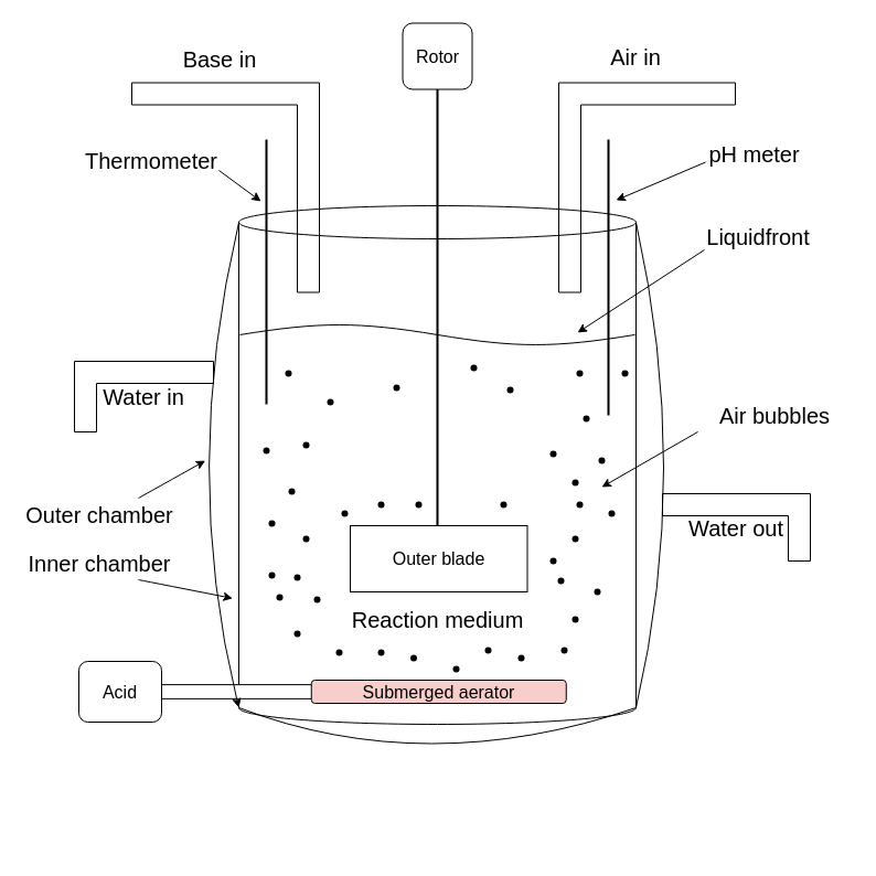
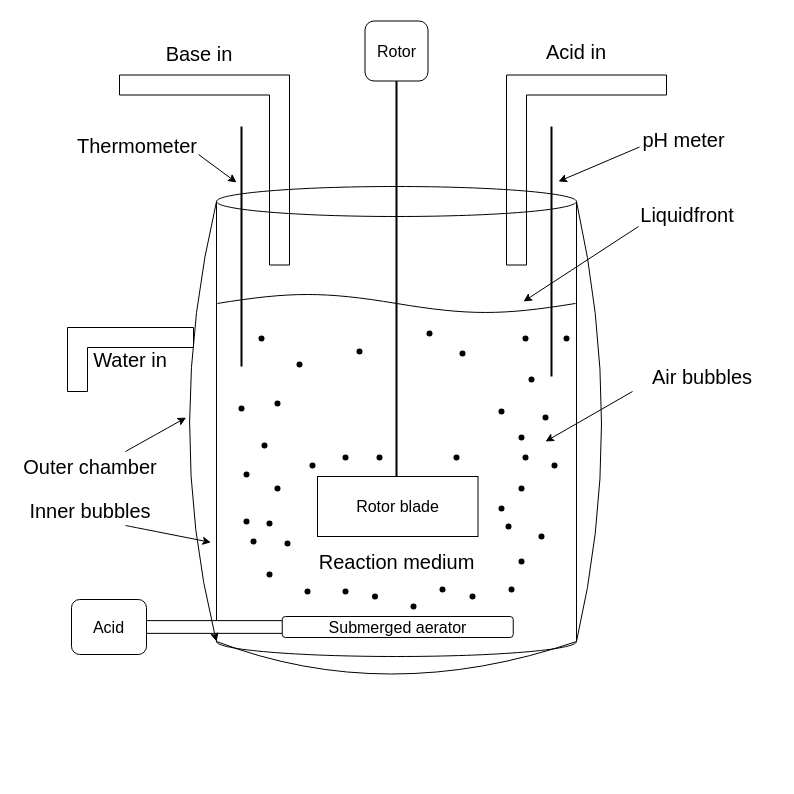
  <mxCell id="0" />
  <mxCell id="1" parent="0" />
  <mxCell id="2" value="" style="shape=cylinder3;whiteSpace=wrap;html=1;boundedLbl=1;backgroundOutline=1;size=15;hachureGap=4;fontFamily=Helvetica;fontSize=20;fillColor=none;strokeColor=#000000;fontColor=#000000;" parent="1" vertex="1"><mxGeometry x="216" y="186" width="360" height="470" as="geometry" /></mxCell>
  <mxCell id="3" value="" style="shape=waypoint;fillStyle=solid;size=6;pointerEvents=1;points=[];fillColor=none;resizable=0;rotatable=0;perimeter=centerPerimeter;snapToPoint=1;hachureGap=4;fontFamily=Helvetica;fontSize=20;strokeColor=#000000;fontColor=#000000;" parent="1" vertex="1"><mxGeometry x="289" y="354" width="20" height="20" as="geometry" /></mxCell>
  <mxCell id="4" value="" style="line;strokeWidth=2;direction=south;html=1;hachureGap=4;fontFamily=Helvetica;fontSize=20;fillColor=none;strokeColor=#000000;fontColor=#000000;" parent="1" vertex="1"><mxGeometry x="236" y="126" width="10" height="240" as="geometry" /></mxCell>
  <mxCell id="5" value="" style="line;strokeWidth=2;direction=south;html=1;hachureGap=4;fontFamily=Helvetica;fontSize=20;fillColor=none;strokeColor=#000000;fontColor=#000000;" parent="1" vertex="1"><mxGeometry x="546" y="126" width="10" height="250" as="geometry" /></mxCell>
  <mxCell id="6" value="" style="shape=corner;whiteSpace=wrap;html=1;hachureGap=4;fontFamily=Helvetica;fontSize=20;dx=20;dy=20;fillColor=none;strokeColor=#000000;fontColor=#000000;" parent="1" vertex="1"><mxGeometry x="506" y="74.5" width="160" height="190" as="geometry" /></mxCell>
  <mxCell id="7" value="" style="shape=corner;whiteSpace=wrap;html=1;hachureGap=4;fontFamily=Helvetica;fontSize=20;dx=20;dy=20;flipV=0;flipH=1;fillColor=none;strokeColor=#000000;fontColor=#000000;" parent="1" vertex="1"><mxGeometry x="119" y="74.5" width="170" height="190" as="geometry" /></mxCell>
  <mxCell id="8" value="Base in" style="text;html=1;fillColor=none;align=center;verticalAlign=middle;whiteSpace=wrap;rounded=0;hachureGap=4;fontFamily=Helvetica;fontSize=20;strokeColor=none;fontColor=#000000;" parent="1" vertex="1"><mxGeometry x="154" y="37.5" width="90" height="30" as="geometry" /></mxCell>
- <mxCell id="9" value="Air in" style="text;html=1;fillColor=none;align=center;verticalAlign=middle;whiteSpace=wrap;rounded=0;hachureGap=4;fontFamily=Helvetica;fontSize=20;strokeColor=none;fontColor=#000000;" parent="1" vertex="1"><mxGeometry x="531" y="35.5" width="90" height="30" as="geometry" /></mxCell>
+ <mxCell id="9" value="Acid in" style="text;html=1;fillColor=none;align=center;verticalAlign=middle;whiteSpace=wrap;rounded=0;hachureGap=4;fontFamily=Helvetica;fontSize=20;strokeColor=none;fontColor=#000000;" parent="1" vertex="1"><mxGeometry x="531" y="35.5" width="90" height="30" as="geometry" /></mxCell>
  <mxCell id="10" style="edgeStyle=none;sketch=0;html=1;exitX=1;exitY=1;exitDx=0;exitDy=0;strokeColor=#000000;strokeWidth=1;fontSize=16;fontColor=#000000;endArrow=classic;endFill=1;" edge="1" parent="1" source="11"><mxGeometry relative="1" as="geometry"><mxPoint x="236" y="182" as="targetPoint" /></mxGeometry></mxCell>
  <mxCell id="11" value="Thermometer" style="text;html=1;fillColor=none;align=center;verticalAlign=middle;whiteSpace=wrap;rounded=0;hachureGap=4;fontFamily=Helvetica;fontSize=20;strokeColor=none;fontColor=#000000;" parent="1" vertex="1"><mxGeometry x="76" y="136" width="122" height="18" as="geometry" /></mxCell>
  <mxCell id="12" style="edgeStyle=none;sketch=0;html=1;exitX=0;exitY=0.75;exitDx=0;exitDy=0;strokeColor=#000000;strokeWidth=1;fontSize=16;fontColor=#000000;endArrow=classic;endFill=1;" edge="1" parent="1" source="13"><mxGeometry relative="1" as="geometry"><mxPoint x="558" y="181" as="targetPoint" /></mxGeometry></mxCell>
  <mxCell id="13" value="pH meter" style="text;html=1;fillColor=none;align=center;verticalAlign=middle;whiteSpace=wrap;rounded=0;hachureGap=4;fontFamily=Helvetica;fontSize=20;strokeColor=none;fontColor=#000000;" parent="1" vertex="1"><mxGeometry x="639" y="124" width="89" height="30" as="geometry" /></mxCell>
  <mxCell id="14" value="" style="endArrow=none;html=1;hachureGap=4;fontFamily=Helvetica;fontSize=16;curved=1;entryX=1;entryY=1;entryDx=0;entryDy=-15;entryPerimeter=0;fillColor=none;strokeColor=#000000;fontColor=#000000;exitX=0;exitY=1;exitDx=0;exitDy=-15;exitPerimeter=0;" parent="1" source="2" target="2" edge="1"><mxGeometry width="50" height="50" relative="1" as="geometry"><mxPoint x="233" y="683" as="sourcePoint" /><mxPoint x="566" y="676" as="targetPoint" /><Array as="points"><mxPoint x="386" y="706" /></Array></mxGeometry></mxCell>
  <mxCell id="15" value="" style="endArrow=none;html=1;hachureGap=4;fontFamily=Helvetica;fontSize=16;curved=1;entryX=1;entryY=0;entryDx=0;entryDy=15;entryPerimeter=0;exitX=1;exitY=1;exitDx=0;exitDy=-15;exitPerimeter=0;fillColor=none;strokeColor=#000000;fontColor=#000000;" parent="1" source="2" target="2" edge="1"><mxGeometry width="50" height="50" relative="1" as="geometry"><mxPoint x="646" y="376" as="sourcePoint" /><mxPoint x="696" y="326" as="targetPoint" /><Array as="points"><mxPoint x="626" y="426" /></Array></mxGeometry></mxCell>
  <mxCell id="16" value="Water in" style="shape=corner;whiteSpace=wrap;html=1;hachureGap=4;fontFamily=Helvetica;fontSize=20;fillColor=none;strokeColor=#000000;fontColor=#000000;" parent="1" vertex="1"><mxGeometry x="67" y="327" width="126" height="64" as="geometry" /></mxCell>
- <mxCell id="17" value="Water out" style="shape=corner;whiteSpace=wrap;html=1;hachureGap=4;fontFamily=Helvetica;fontSize=20;fillColor=none;strokeColor=#000000;fontColor=#000000;flipH=1;" parent="1" vertex="1"><mxGeometry x="600" y="447" width="134" height="61" as="geometry" /></mxCell>
  <mxCell id="18" style="edgeStyle=none;curved=1;sketch=0;html=1;exitX=0.75;exitY=0;exitDx=0;exitDy=0;strokeColor=#000000;strokeWidth=1;fontSize=16;fontColor=#000000;endArrow=classic;endFill=1;" edge="1" parent="1" source="19"><mxGeometry relative="1" as="geometry"><mxPoint x="185.619" y="417.095" as="targetPoint" /></mxGeometry></mxCell>
  <mxCell id="19" value="Outer chamber" style="text;html=1;fillColor=none;align=center;verticalAlign=middle;whiteSpace=wrap;rounded=0;hachureGap=4;fontFamily=Helvetica;fontSize=20;strokeColor=none;fontColor=#000000;" vertex="1" parent="1"><mxGeometry x="20" y="451" width="140" height="30" as="geometry" /></mxCell>
  <mxCell id="20" style="edgeStyle=none;curved=1;sketch=0;html=1;exitX=0.75;exitY=1;exitDx=0;exitDy=0;strokeColor=#000000;strokeWidth=1;fontSize=16;fontColor=#000000;endArrow=classic;endFill=1;" edge="1" parent="1" source="21"><mxGeometry relative="1" as="geometry"><mxPoint x="210.381" y="541.857" as="targetPoint" /></mxGeometry></mxCell>
- <mxCell id="21" value="Inner chamber" style="text;html=1;fillColor=none;align=center;verticalAlign=middle;whiteSpace=wrap;rounded=0;hachureGap=4;fontFamily=Helvetica;fontSize=20;strokeColor=none;fontColor=#000000;" vertex="1" parent="1"><mxGeometry x="20" y="495" width="140" height="30" as="geometry" /></mxCell>
+ <mxCell id="21" value="Inner bubbles" style="text;html=1;fillColor=none;align=center;verticalAlign=middle;whiteSpace=wrap;rounded=0;hachureGap=4;fontFamily=Helvetica;fontSize=20;strokeColor=none;fontColor=#000000;" vertex="1" parent="1"><mxGeometry x="20" y="495" width="140" height="30" as="geometry" /></mxCell>
  <mxCell id="22" style="sketch=0;html=1;exitX=0;exitY=1;exitDx=0;exitDy=0;strokeColor=#000000;strokeWidth=1;fontSize=16;fontColor=#000000;endArrow=classic;endFill=1;" edge="1" parent="1" source="23"><mxGeometry relative="1" as="geometry"><mxPoint x="523" y="301" as="targetPoint" /></mxGeometry></mxCell>
  <mxCell id="23" value="Liquidfront" style="text;html=1;fillColor=none;align=center;verticalAlign=middle;whiteSpace=wrap;rounded=0;hachureGap=4;fontFamily=Helvetica;fontSize=20;strokeColor=none;fontColor=#000000;" vertex="1" parent="1"><mxGeometry x="638" y="202" width="98" height="24" as="geometry" /></mxCell>
  <mxCell id="24" value="" style="endArrow=classic;html=1;strokeColor=#000000;fontSize=16;exitX=0;exitY=1;exitDx=0;exitDy=0;" edge="1" parent="1" source="25"><mxGeometry width="50" height="50" relative="1" as="geometry"><mxPoint x="655" y="537" as="sourcePoint" /><mxPoint x="545" y="441" as="targetPoint" /></mxGeometry></mxCell>
  <mxCell id="25" value="Air bubbles" style="text;html=1;fillColor=none;align=center;verticalAlign=middle;whiteSpace=wrap;rounded=0;hachureGap=4;fontFamily=Helvetica;fontSize=20;strokeColor=none;fontColor=#000000;" vertex="1" parent="1"><mxGeometry x="632" y="361" width="140" height="30" as="geometry" /></mxCell>
  <mxCell id="26" value="&lt;font color=&quot;#000000&quot;&gt;Rotor&lt;/font&gt;" style="rounded=1;whiteSpace=wrap;html=1;fontSize=16;fillColor=none;strokeColor=#000000;" vertex="1" parent="1"><mxGeometry x="364.5" y="20.5" width="63" height="60" as="geometry" /></mxCell>
  <mxCell id="27" value="" style="endArrow=none;html=1;strokeColor=#000000;fontSize=16;fontColor=#000000;entryX=0.5;entryY=0.745;entryDx=0;entryDy=0;entryPerimeter=0;strokeWidth=2;" edge="1" parent="1" source="26" target="2"><mxGeometry width="50" height="50" relative="1" as="geometry"><mxPoint x="396" y="130.5" as="sourcePoint" /><mxPoint x="396" y="151.211" as="targetPoint" /></mxGeometry></mxCell>
- <mxCell id="28" value="Outer blade" style="rounded=0;whiteSpace=wrap;html=1;strokeColor=#000000;fontSize=16;fontColor=#000000;fillColor=#FFFFFF;" vertex="1" parent="1"><mxGeometry x="317" y="476" width="160.5" height="60" as="geometry" /></mxCell>
+ <mxCell id="28" value="Rotor blade" style="rounded=0;whiteSpace=wrap;html=1;strokeColor=#000000;fontSize=16;fontColor=#000000;fillColor=#FFFFFF;" vertex="1" parent="1"><mxGeometry x="317" y="476" width="160.5" height="60" as="geometry" /></mxCell>
  <mxCell id="29" value="" style="shape=waypoint;fillStyle=solid;size=6;pointerEvents=1;points=[];fillColor=none;resizable=0;rotatable=0;perimeter=centerPerimeter;snapToPoint=1;hachureGap=4;fontFamily=Helvetica;fontSize=20;strokeColor=#000000;fontColor=#000000;" vertex="1" parent="1"><mxGeometry x="267" y="393" width="20" height="20" as="geometry" /></mxCell>
  <mxCell id="30" value="" style="shape=waypoint;fillStyle=solid;size=6;pointerEvents=1;points=[];fillColor=none;resizable=0;rotatable=0;perimeter=centerPerimeter;snapToPoint=1;hachureGap=4;fontFamily=Helvetica;fontSize=20;strokeColor=#000000;fontColor=#000000;" vertex="1" parent="1"><mxGeometry x="267" y="478" width="20" height="20" as="geometry" /></mxCell>
  <mxCell id="31" value="" style="shape=waypoint;fillStyle=solid;size=6;pointerEvents=1;points=[];fillColor=none;resizable=0;rotatable=0;perimeter=centerPerimeter;snapToPoint=1;hachureGap=4;fontFamily=Helvetica;fontSize=20;strokeColor=#000000;fontColor=#000000;" vertex="1" parent="1"><mxGeometry x="511" y="478" width="20" height="20" as="geometry" /></mxCell>
  <mxCell id="32" value="" style="shape=waypoint;fillStyle=solid;size=6;pointerEvents=1;points=[];fillColor=none;resizable=0;rotatable=0;perimeter=centerPerimeter;snapToPoint=1;hachureGap=4;fontFamily=Helvetica;fontSize=20;strokeColor=#000000;fontColor=#000000;" vertex="1" parent="1"><mxGeometry x="511" y="427" width="20" height="20" as="geometry" /></mxCell>
  <mxCell id="33" value="" style="shape=waypoint;fillStyle=solid;size=6;pointerEvents=1;points=[];fillColor=none;resizable=0;rotatable=0;perimeter=centerPerimeter;snapToPoint=1;hachureGap=4;fontFamily=Helvetica;fontSize=20;strokeColor=#000000;fontColor=#000000;" vertex="1" parent="1"><mxGeometry x="491" y="498" width="20" height="20" as="geometry" /></mxCell>
  <mxCell id="34" value="" style="shape=waypoint;fillStyle=solid;size=6;pointerEvents=1;points=[];fillColor=none;resizable=0;rotatable=0;perimeter=centerPerimeter;snapToPoint=1;hachureGap=4;fontFamily=Helvetica;fontSize=20;strokeColor=#000000;fontColor=#000000;" vertex="1" parent="1"><mxGeometry x="369" y="447" width="20" height="20" as="geometry" /></mxCell>
  <mxCell id="35" value="" style="shape=waypoint;fillStyle=solid;size=6;pointerEvents=1;points=[];fillColor=none;resizable=0;rotatable=0;perimeter=centerPerimeter;snapToPoint=1;hachureGap=4;fontFamily=Helvetica;fontSize=20;strokeColor=#000000;fontColor=#000000;" vertex="1" parent="1"><mxGeometry x="419" y="323" width="20" height="20" as="geometry" /></mxCell>
  <mxCell id="36" value="" style="shape=waypoint;fillStyle=solid;size=6;pointerEvents=1;points=[];fillColor=none;resizable=0;rotatable=0;perimeter=centerPerimeter;snapToPoint=1;hachureGap=4;fontFamily=Helvetica;fontSize=20;strokeColor=#000000;fontColor=#000000;" vertex="1" parent="1"><mxGeometry x="446" y="447" width="20" height="20" as="geometry" /></mxCell>
  <mxCell id="37" value="" style="shape=waypoint;fillStyle=solid;size=6;pointerEvents=1;points=[];fillColor=none;resizable=0;rotatable=0;perimeter=centerPerimeter;snapToPoint=1;hachureGap=4;fontFamily=Helvetica;fontSize=20;strokeColor=#000000;fontColor=#000000;" vertex="1" parent="1"><mxGeometry x="403" y="596" width="20" height="20" as="geometry" /></mxCell>
  <mxCell id="38" value="" style="shape=waypoint;fillStyle=solid;size=6;pointerEvents=1;points=[];fillColor=none;resizable=0;rotatable=0;perimeter=centerPerimeter;snapToPoint=1;hachureGap=4;fontFamily=Helvetica;fontSize=20;strokeColor=#000000;fontColor=#000000;" vertex="1" parent="1"><mxGeometry x="491" y="401" width="20" height="20" as="geometry" /></mxCell>
  <mxCell id="39" value="" style="shape=waypoint;fillStyle=solid;size=6;pointerEvents=1;points=[];fillColor=none;resizable=0;rotatable=0;perimeter=centerPerimeter;snapToPoint=1;hachureGap=4;fontFamily=Helvetica;fontSize=20;strokeColor=#000000;fontColor=#000000;" vertex="1" parent="1"><mxGeometry x="349" y="341" width="20" height="20" as="geometry" /></mxCell>
  <mxCell id="40" value="" style="shape=waypoint;fillStyle=solid;size=6;pointerEvents=1;points=[];fillColor=none;resizable=0;rotatable=0;perimeter=centerPerimeter;snapToPoint=1;hachureGap=4;fontFamily=Helvetica;fontSize=20;strokeColor=#000000;fontColor=#000000;" vertex="1" parent="1"><mxGeometry x="452" y="343" width="20" height="20" as="geometry" /></mxCell>
  <mxCell id="41" value="" style="shape=waypoint;fillStyle=solid;size=6;pointerEvents=1;points=[];fillColor=none;resizable=0;rotatable=0;perimeter=centerPerimeter;snapToPoint=1;hachureGap=4;fontFamily=Helvetica;fontSize=20;strokeColor=#000000;fontColor=#000000;" vertex="1" parent="1"><mxGeometry x="515" y="447" width="20" height="20" as="geometry" /></mxCell>
  <mxCell id="42" value="" style="shape=waypoint;fillStyle=solid;size=6;pointerEvents=1;points=[];fillColor=none;resizable=0;rotatable=0;perimeter=centerPerimeter;snapToPoint=1;hachureGap=4;fontFamily=Helvetica;fontSize=20;strokeColor=#000000;fontColor=#000000;" vertex="1" parent="1"><mxGeometry x="521" y="369" width="20" height="20" as="geometry" /></mxCell>
  <mxCell id="43" value="" style="shape=waypoint;fillStyle=solid;size=6;pointerEvents=1;points=[];fillColor=none;resizable=0;rotatable=0;perimeter=centerPerimeter;snapToPoint=1;hachureGap=4;fontFamily=Helvetica;fontSize=20;strokeColor=#000000;fontColor=#000000;" vertex="1" parent="1"><mxGeometry x="535" y="407" width="20" height="20" as="geometry" /></mxCell>
  <mxCell id="44" value="" style="shape=waypoint;fillStyle=solid;size=6;pointerEvents=1;points=[];fillColor=none;resizable=0;rotatable=0;perimeter=centerPerimeter;snapToPoint=1;hachureGap=4;fontFamily=Helvetica;fontSize=20;strokeColor=#000000;fontColor=#000000;" vertex="1" parent="1"><mxGeometry x="254" y="435" width="20" height="20" as="geometry" /></mxCell>
  <mxCell id="45" value="" style="shape=waypoint;fillStyle=solid;size=6;pointerEvents=1;points=[];fillColor=none;resizable=0;rotatable=0;perimeter=centerPerimeter;snapToPoint=1;hachureGap=4;fontFamily=Helvetica;fontSize=20;strokeColor=#000000;fontColor=#000000;" vertex="1" parent="1"><mxGeometry x="236" y="511" width="20" height="20" as="geometry" /></mxCell>
  <mxCell id="46" value="" style="shape=waypoint;fillStyle=solid;size=6;pointerEvents=1;points=[];fillColor=none;resizable=0;rotatable=0;perimeter=centerPerimeter;snapToPoint=1;hachureGap=4;fontFamily=Helvetica;fontSize=20;strokeColor=#000000;fontColor=#000000;" vertex="1" parent="1"><mxGeometry x="231" y="398" width="20" height="20" as="geometry" /></mxCell>
  <mxCell id="47" value="" style="shape=waypoint;fillStyle=solid;size=6;pointerEvents=1;points=[];fillColor=none;resizable=0;rotatable=0;perimeter=centerPerimeter;snapToPoint=1;hachureGap=4;fontFamily=Helvetica;fontSize=20;strokeColor=#000000;fontColor=#000000;" vertex="1" parent="1"><mxGeometry x="511" y="551" width="20" height="20" as="geometry" /></mxCell>
  <mxCell id="48" value="" style="shape=waypoint;fillStyle=solid;size=6;pointerEvents=1;points=[];fillColor=none;resizable=0;rotatable=0;perimeter=centerPerimeter;snapToPoint=1;hachureGap=4;fontFamily=Helvetica;fontSize=20;strokeColor=#000000;fontColor=#000000;" vertex="1" parent="1"><mxGeometry x="498" y="516" width="20" height="20" as="geometry" /></mxCell>
  <mxCell id="49" value="" style="shape=waypoint;fillStyle=solid;size=6;pointerEvents=1;points=[];fillColor=none;resizable=0;rotatable=0;perimeter=centerPerimeter;snapToPoint=1;hachureGap=4;fontFamily=Helvetica;fontSize=20;strokeColor=#000000;fontColor=#000000;" vertex="1" parent="1"><mxGeometry x="259" y="513" width="20" height="20" as="geometry" /></mxCell>
  <mxCell id="50" value="" style="shape=waypoint;fillStyle=solid;size=6;pointerEvents=1;points=[];fillColor=none;resizable=0;rotatable=0;perimeter=centerPerimeter;snapToPoint=1;hachureGap=4;fontFamily=Helvetica;fontSize=20;strokeColor=#000000;fontColor=#000000;" vertex="1" parent="1"><mxGeometry x="243" y="531" width="20" height="20" as="geometry" /></mxCell>
  <mxCell id="51" value="" style="shape=waypoint;fillStyle=solid;size=6;pointerEvents=1;points=[];fillColor=none;resizable=0;rotatable=0;perimeter=centerPerimeter;snapToPoint=1;hachureGap=4;fontFamily=Helvetica;fontSize=20;strokeColor=#000000;fontColor=#000000;" vertex="1" parent="1"><mxGeometry x="236" y="464" width="20" height="20" as="geometry" /></mxCell>
  <mxCell id="52" value="" style="shape=waypoint;fillStyle=solid;size=6;pointerEvents=1;points=[];fillColor=none;resizable=0;rotatable=0;perimeter=centerPerimeter;snapToPoint=1;hachureGap=4;fontFamily=Helvetica;fontSize=20;strokeColor=#000000;fontColor=#000000;" vertex="1" parent="1"><mxGeometry x="277" y="533" width="20" height="20" as="geometry" /></mxCell>
  <mxCell id="53" value="" style="shape=waypoint;fillStyle=solid;size=6;pointerEvents=1;points=[];fillColor=none;resizable=0;rotatable=0;perimeter=centerPerimeter;snapToPoint=1;hachureGap=4;fontFamily=Helvetica;fontSize=20;strokeColor=#000000;fontColor=#000000;" vertex="1" parent="1"><mxGeometry x="297" y="581" width="20" height="20" as="geometry" /></mxCell>
  <mxCell id="54" value="" style="shape=waypoint;fillStyle=solid;size=6;pointerEvents=1;points=[];fillColor=none;resizable=0;rotatable=0;perimeter=centerPerimeter;snapToPoint=1;hachureGap=4;fontFamily=Helvetica;fontSize=20;strokeColor=#000000;fontColor=#000000;" vertex="1" parent="1"><mxGeometry x="259" y="564" width="20" height="20" as="geometry" /></mxCell>
  <mxCell id="55" value="" style="shape=waypoint;fillStyle=solid;size=6;pointerEvents=1;points=[];fillColor=none;resizable=0;rotatable=0;perimeter=centerPerimeter;snapToPoint=1;hachureGap=4;fontFamily=Helvetica;fontSize=20;strokeColor=#000000;fontColor=#000000;" vertex="1" parent="1"><mxGeometry x="335" y="581" width="20" height="20" as="geometry" /></mxCell>
  <mxCell id="56" value="" style="shape=waypoint;fillStyle=solid;size=6;pointerEvents=1;points=[];fillColor=none;resizable=0;rotatable=0;perimeter=centerPerimeter;snapToPoint=1;hachureGap=4;fontFamily=Helvetica;fontSize=20;strokeColor=#000000;fontColor=#000000;" vertex="1" parent="1"><mxGeometry x="364.5" y="586" width="20" height="20" as="geometry" /></mxCell>
  <mxCell id="57" value="" style="shape=waypoint;fillStyle=solid;size=6;pointerEvents=1;points=[];fillColor=none;resizable=0;rotatable=0;perimeter=centerPerimeter;snapToPoint=1;hachureGap=4;fontFamily=Helvetica;fontSize=20;strokeColor=#000000;fontColor=#000000;" vertex="1" parent="1"><mxGeometry x="432" y="579" width="20" height="20" as="geometry" /></mxCell>
  <mxCell id="58" value="" style="shape=waypoint;fillStyle=solid;size=6;pointerEvents=1;points=[];fillColor=none;resizable=0;rotatable=0;perimeter=centerPerimeter;snapToPoint=1;hachureGap=4;fontFamily=Helvetica;fontSize=20;strokeColor=#000000;fontColor=#000000;" vertex="1" parent="1"><mxGeometry x="462" y="586" width="20" height="20" as="geometry" /></mxCell>
  <mxCell id="59" value="" style="shape=waypoint;fillStyle=solid;size=6;pointerEvents=1;points=[];fillColor=none;resizable=0;rotatable=0;perimeter=centerPerimeter;snapToPoint=1;hachureGap=4;fontFamily=Helvetica;fontSize=20;strokeColor=#000000;fontColor=#000000;" vertex="1" parent="1"><mxGeometry x="501" y="579" width="20" height="20" as="geometry" /></mxCell>
  <mxCell id="60" value="" style="shape=waypoint;fillStyle=solid;size=6;pointerEvents=1;points=[];fillColor=none;resizable=0;rotatable=0;perimeter=centerPerimeter;snapToPoint=1;hachureGap=4;fontFamily=Helvetica;fontSize=20;strokeColor=#000000;fontColor=#000000;" vertex="1" parent="1"><mxGeometry x="531" y="526" width="20" height="20" as="geometry" /></mxCell>
  <mxCell id="61" value="" style="shape=waypoint;fillStyle=solid;size=6;pointerEvents=1;points=[];fillColor=none;resizable=0;rotatable=0;perimeter=centerPerimeter;snapToPoint=1;hachureGap=4;fontFamily=Helvetica;fontSize=20;strokeColor=#000000;fontColor=#000000;" vertex="1" parent="1"><mxGeometry x="544" y="455" width="20" height="20" as="geometry" /></mxCell>
  <mxCell id="62" value="" style="shape=waypoint;fillStyle=solid;size=6;pointerEvents=1;points=[];fillColor=none;resizable=0;rotatable=0;perimeter=centerPerimeter;snapToPoint=1;hachureGap=4;fontFamily=Helvetica;fontSize=20;strokeColor=#000000;fontColor=#000000;" vertex="1" parent="1"><mxGeometry x="302" y="455" width="20" height="20" as="geometry" /></mxCell>
  <mxCell id="63" value="" style="shape=waypoint;fillStyle=solid;size=6;pointerEvents=1;points=[];fillColor=none;resizable=0;rotatable=0;perimeter=centerPerimeter;snapToPoint=1;hachureGap=4;fontFamily=Helvetica;fontSize=20;strokeColor=#000000;fontColor=#000000;" vertex="1" parent="1"><mxGeometry x="251" y="328" width="20" height="20" as="geometry" /></mxCell>
  <mxCell id="64" value="" style="shape=waypoint;fillStyle=solid;size=6;pointerEvents=1;points=[];fillColor=none;resizable=0;rotatable=0;perimeter=centerPerimeter;snapToPoint=1;hachureGap=4;fontFamily=Helvetica;fontSize=20;strokeColor=#000000;fontColor=#000000;" vertex="1" parent="1"><mxGeometry x="515" y="328" width="20" height="20" as="geometry" /></mxCell>
  <mxCell id="65" value="" style="shape=waypoint;fillStyle=solid;size=6;pointerEvents=1;points=[];fillColor=none;resizable=0;rotatable=0;perimeter=centerPerimeter;snapToPoint=1;hachureGap=4;fontFamily=Helvetica;fontSize=20;strokeColor=#000000;fontColor=#000000;" vertex="1" parent="1"><mxGeometry x="556" y="328" width="20" height="20" as="geometry" /></mxCell>
  <mxCell id="66" value="" style="shape=waypoint;fillStyle=solid;size=6;pointerEvents=1;points=[];fillColor=none;resizable=0;rotatable=0;perimeter=centerPerimeter;snapToPoint=1;hachureGap=4;fontFamily=Helvetica;fontSize=20;strokeColor=#000000;fontColor=#000000;" vertex="1" parent="1"><mxGeometry x="335" y="447" width="20" height="20" as="geometry" /></mxCell>
  <mxCell id="67" value="" style="pointerEvents=1;verticalLabelPosition=bottom;shadow=0;dashed=0;align=center;html=1;verticalAlign=top;shape=mxgraph.electrical.waveforms.sine_wave;strokeColor=#000000;fontSize=16;fontColor=#000000;fillColor=#FFFFFF;" vertex="1" parent="1"><mxGeometry x="217" y="291" width="358" height="24" as="geometry" /></mxCell>
  <mxCell id="68" value="" style="shape=cylinder3;whiteSpace=wrap;html=1;boundedLbl=1;backgroundOutline=1;size=15;strokeColor=#000000;fontSize=16;fontColor=#000000;fillColor=#FFFFFF;rotation=90;" vertex="1" parent="1"><mxGeometry x="259" y="481.25" width="12.75" height="290.5" as="geometry" /></mxCell>
  <mxCell id="69" value="Acid" style="rounded=1;whiteSpace=wrap;html=1;strokeColor=#000000;fontSize=16;fontColor=#000000;fillColor=#FFFFFF;" vertex="1" parent="1"><mxGeometry x="71" y="599" width="75" height="55" as="geometry" /></mxCell>
- <mxCell id="70" value="Submerged aerator" style="rounded=1;whiteSpace=wrap;html=1;strokeColor=#000000;fontSize=16;fontColor=#000000;fillColor=#f8cecc;" vertex="1" parent="1"><mxGeometry x="281.75" y="616" width="231" height="21" as="geometry" /></mxCell>
+ <mxCell id="70" value="Submerged aerator" style="rounded=1;whiteSpace=wrap;html=1;strokeColor=#000000;fontSize=16;fontColor=#000000;fillColor=#FFFFFF;" vertex="1" parent="1"><mxGeometry x="281.75" y="616" width="231" height="21" as="geometry" /></mxCell>
  <mxCell id="71" style="sketch=0;html=1;exitX=0;exitY=0;exitDx=0;exitDy=15;exitPerimeter=0;entryX=0;entryY=1;entryDx=0;entryDy=-15;entryPerimeter=0;strokeColor=#000000;strokeWidth=1;fontSize=16;fontColor=#000000;endArrow=classic;endFill=1;curved=1;" edge="1" parent="1" source="2" target="2"><mxGeometry relative="1" as="geometry"><Array as="points"><mxPoint x="163" y="425" /></Array></mxGeometry></mxCell>
  <mxCell id="72" value="Reaction medium" style="text;html=1;fillColor=none;align=center;verticalAlign=middle;whiteSpace=wrap;rounded=0;hachureGap=4;fontFamily=Helvetica;fontSize=20;strokeColor=none;fontColor=#000000;" vertex="1" parent="1"><mxGeometry x="312.5" y="549" width="167" height="24" as="geometry" /></mxCell>
